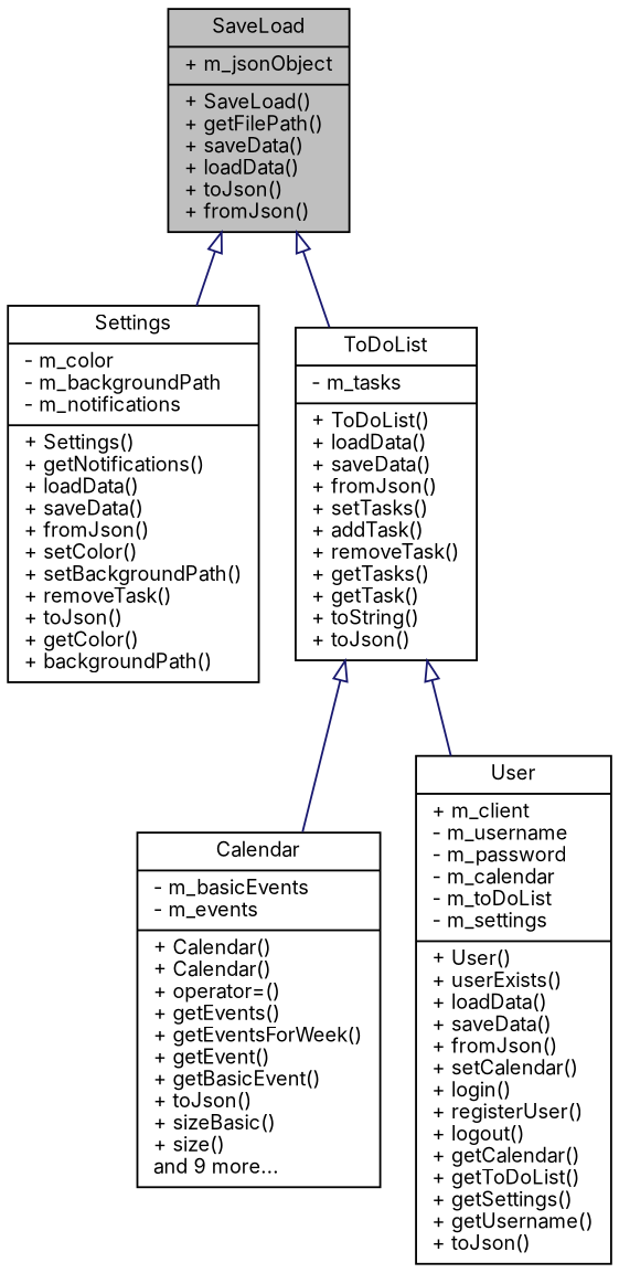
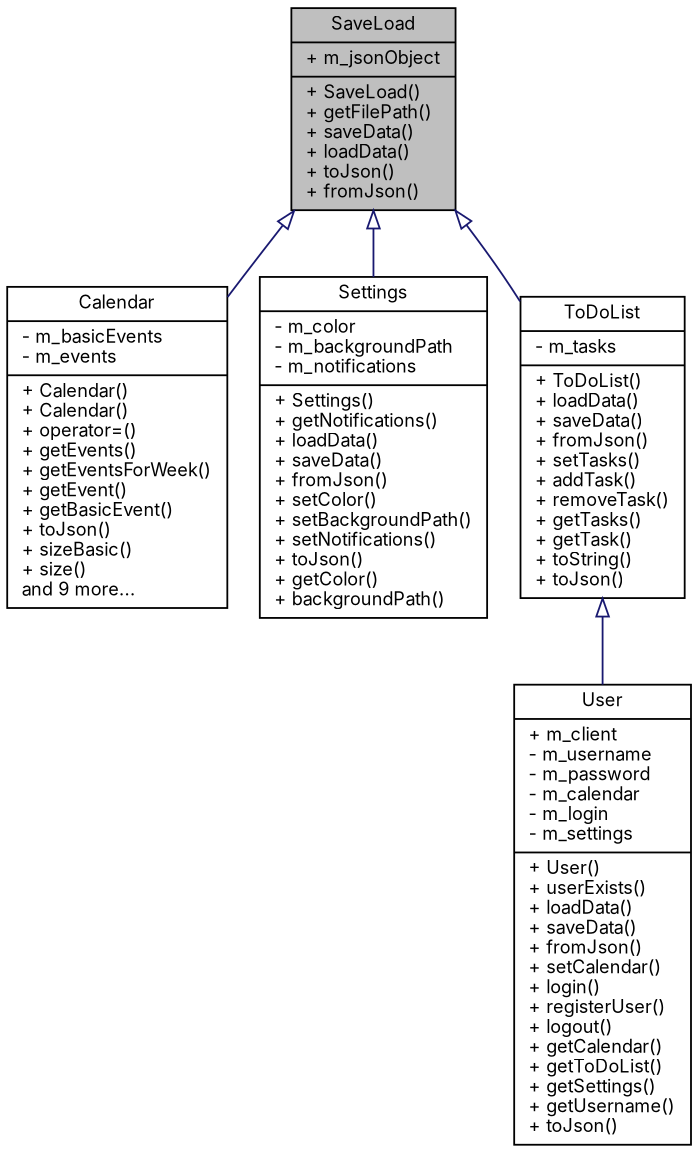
  digraph {
    fontname=Inter
    node [color=black fillcolor=white fontname=Inter fontsize=10 shape=record style=filled]
    edge [arrowtail=onormal color=midnightblue dir=back fontname=Inter fontsize=10 labelfontname=Helvetica labelfontsize=10 style=solid]
    n1 [fillcolor=grey75 fontcolor=black height=0.2 label="{SaveLoad\n|+ m_jsonObject\l|+ SaveLoad()\l+ getFilePath()\l+ saveData()\l+ loadData()\l+ toJson()\l+ fromJson()\l}" width=0.4]
    n2 [height=0.2 label="{Calendar\n|- m_basicEvents\l- m_events\l|+ Calendar()\l+ Calendar()\l+ operator=()\l+ getEvents()\l+ getEventsForWeek()\l+ getEvent()\l+ getBasicEvent()\l+ toJson()\l+ sizeBasic()\l+ size()\land 9 more...\l}" width=0.4]
-   n3 [height=0.2 label="{Settings\n|- m_color\l- m_backgroundPath\l- m_notifications\l|+ Settings()\l+ getNotifications()\l+ loadData()\l+ saveData()\l+ fromJson()\l+ setColor()\l+ setBackgroundPath()\l+ removeTask()\l+ toJson()\l+ getColor()\l+ backgroundPath()\l}" width=0.4]
+   n3 [height=0.2 label="{Settings\n|- m_color\l- m_backgroundPath\l- m_notifications\l|+ Settings()\l+ getNotifications()\l+ loadData()\l+ saveData()\l+ fromJson()\l+ setColor()\l+ setBackgroundPath()\l+ setNotifications()\l+ toJson()\l+ getColor()\l+ backgroundPath()\l}" width=0.4]
    n4 [height=0.2 label="{ToDoList\n|- m_tasks\l|+ ToDoList()\l+ loadData()\l+ saveData()\l+ fromJson()\l+ setTasks()\l+ addTask()\l+ removeTask()\l+ getTasks()\l+ getTask()\l+ toString()\l+ toJson()\l}" width=0.4]
-   n5 [height=0.2 label="{User\n|+ m_client\l- m_username\l- m_password\l- m_calendar\l- m_toDoList\l- m_settings\l|+ User()\l+ userExists()\l+ loadData()\l+ saveData()\l+ fromJson()\l+ setCalendar()\l+ login()\l+ registerUser()\l+ logout()\l+ getCalendar()\l+ getToDoList()\l+ getSettings()\l+ getUsername()\l+ toJson()\l}" width=0.4]
-   n4 -> n2
+   n5 [height=0.2 label="{User\n|+ m_client\l- m_username\l- m_password\l- m_calendar\l- m_login\l- m_settings\l|+ User()\l+ userExists()\l+ loadData()\l+ saveData()\l+ fromJson()\l+ setCalendar()\l+ login()\l+ registerUser()\l+ logout()\l+ getCalendar()\l+ getToDoList()\l+ getSettings()\l+ getUsername()\l+ toJson()\l}" width=0.4]
+   n1 -> n2
    n1 -> n3
    n1 -> n4
    n4 -> n5
  }
